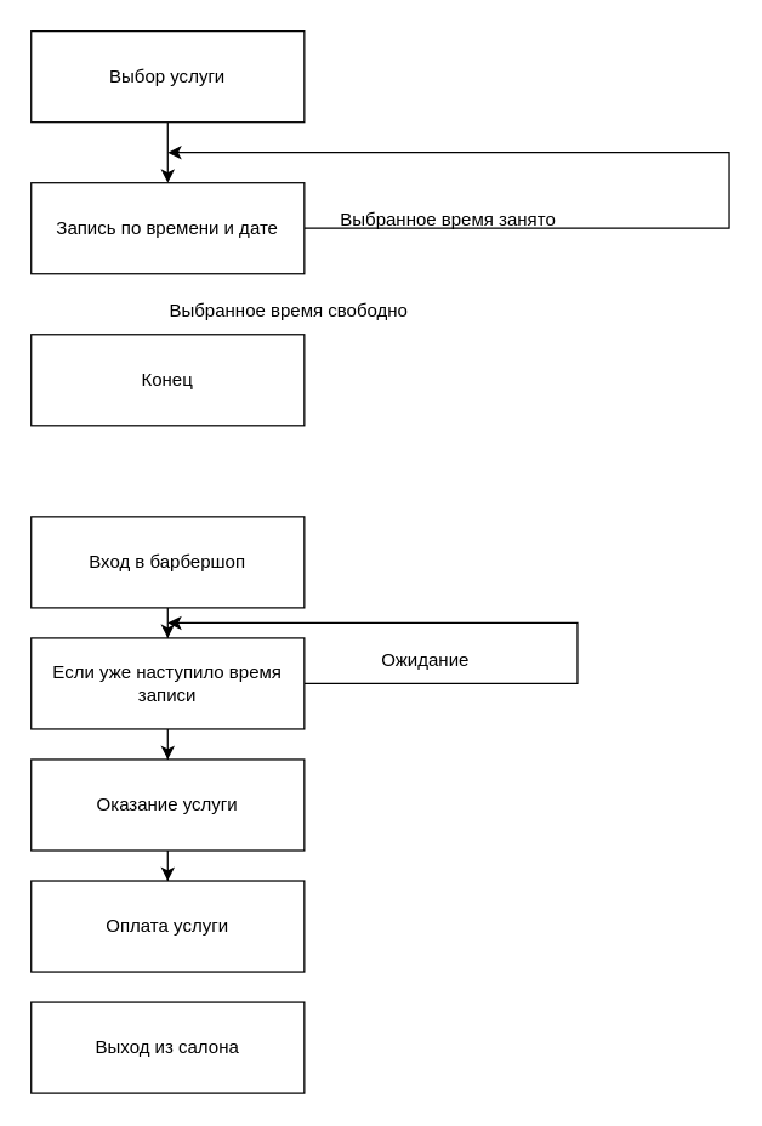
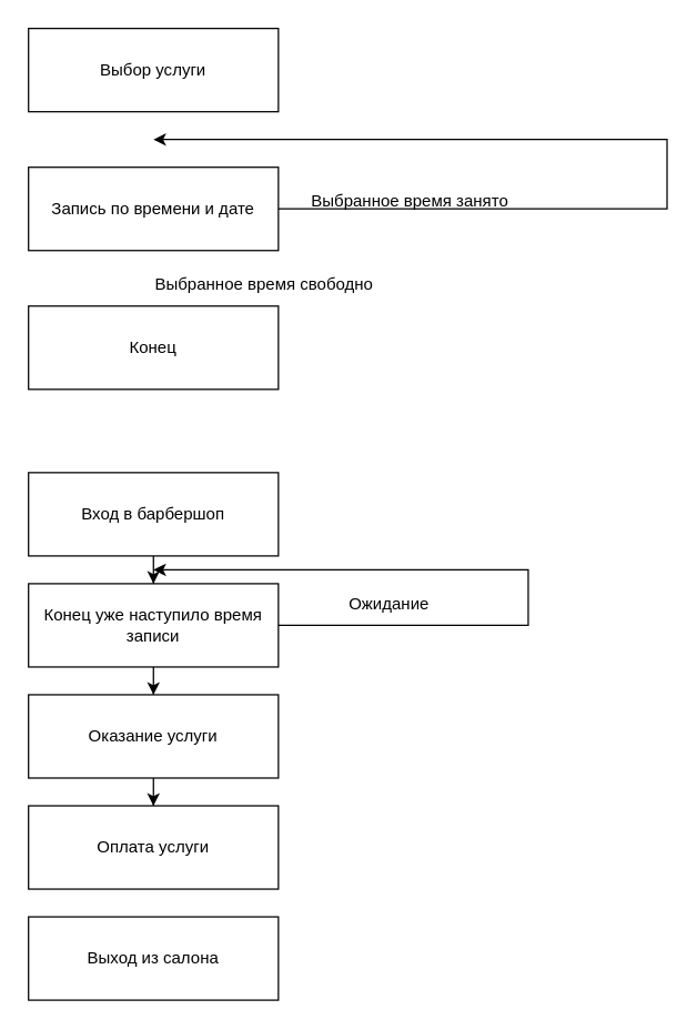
  <mxCell id="0" />
  <mxCell id="1" parent="0" />
- <mxCell id="2" value="" style="edgeStyle=orthogonalEdgeStyle;rounded=0;orthogonalLoop=1;jettySize=auto;html=1;" edge="1" parent="1" source="3" target="5"><mxGeometry relative="1" as="geometry" /></mxCell>
  <mxCell id="3" value="Выбор услуги" style="rounded=0;whiteSpace=wrap;html=1;" vertex="1" parent="1"><mxGeometry x="20" y="20" width="180" height="60" as="geometry" /></mxCell>
  <mxCell id="4" style="edgeStyle=orthogonalEdgeStyle;rounded=0;orthogonalLoop=1;jettySize=auto;html=1;" edge="1" parent="1" source="5"><mxGeometry relative="1" as="geometry"><mxPoint x="110" y="100" as="targetPoint" /><Array as="points"><mxPoint x="480" y="150" /><mxPoint x="480" y="100" /></Array></mxGeometry></mxCell>
  <mxCell id="5" value="Запись по времени и дате" style="rounded=0;whiteSpace=wrap;html=1;" vertex="1" parent="1"><mxGeometry x="20" y="120" width="180" height="60" as="geometry" /></mxCell>
  <mxCell id="6" value="Конец" style="rounded=0;whiteSpace=wrap;html=1;" vertex="1" parent="1"><mxGeometry x="20" y="220" width="180" height="60" as="geometry" /></mxCell>
  <mxCell id="7" value="Выбранное время свободно" style="text;html=1;align=center;verticalAlign=middle;whiteSpace=wrap;rounded=0;" vertex="1" parent="1"><mxGeometry x="110" y="190" width="160" height="30" as="geometry" /></mxCell>
  <mxCell id="8" value="Выбранное&amp;nbsp;время занято" style="text;html=1;align=center;verticalAlign=middle;whiteSpace=wrap;rounded=0;" vertex="1" parent="1"><mxGeometry x="210" y="130" width="170" height="30" as="geometry" /></mxCell>
  <mxCell id="9" style="edgeStyle=orthogonalEdgeStyle;rounded=0;orthogonalLoop=1;jettySize=auto;html=1;entryX=0.5;entryY=0;entryDx=0;entryDy=0;" edge="1" parent="1" source="10" target="13"><mxGeometry relative="1" as="geometry" /></mxCell>
  <mxCell id="10" value="Вход в барбершоп" style="rounded=0;whiteSpace=wrap;html=1;" vertex="1" parent="1"><mxGeometry x="20" y="340" width="180" height="60" as="geometry" /></mxCell>
  <mxCell id="11" value="" style="edgeStyle=orthogonalEdgeStyle;rounded=0;orthogonalLoop=1;jettySize=auto;html=1;" edge="1" parent="1" source="13" target="15"><mxGeometry relative="1" as="geometry" /></mxCell>
  <mxCell id="12" style="edgeStyle=orthogonalEdgeStyle;rounded=0;orthogonalLoop=1;jettySize=auto;html=1;" edge="1" parent="1" source="13"><mxGeometry relative="1" as="geometry"><mxPoint x="110" y="410" as="targetPoint" /><Array as="points"><mxPoint x="380" y="450" /><mxPoint x="380" y="410" /></Array></mxGeometry></mxCell>
- <mxCell id="13" value="Если уже наступило время записи" style="rounded=0;whiteSpace=wrap;html=1;" vertex="1" parent="1"><mxGeometry x="20" y="420" width="180" height="60" as="geometry" /></mxCell>
+ <mxCell id="13" value="Конец уже наступило время записи" style="rounded=0;whiteSpace=wrap;html=1;" vertex="1" parent="1"><mxGeometry x="20" y="420" width="180" height="60" as="geometry" /></mxCell>
  <mxCell id="14" value="" style="edgeStyle=orthogonalEdgeStyle;rounded=0;orthogonalLoop=1;jettySize=auto;html=1;" edge="1" parent="1" source="15" target="17"><mxGeometry relative="1" as="geometry" /></mxCell>
  <mxCell id="15" value="Оказание услуги" style="rounded=0;whiteSpace=wrap;html=1;" vertex="1" parent="1"><mxGeometry x="20" y="500" width="180" height="60" as="geometry" /></mxCell>
  <mxCell id="16" value="Ожидание" style="text;html=1;align=center;verticalAlign=middle;whiteSpace=wrap;rounded=0;" vertex="1" parent="1"><mxGeometry x="250" y="420" width="60" height="30" as="geometry" /></mxCell>
  <mxCell id="17" value="Оплата услуги" style="rounded=0;whiteSpace=wrap;html=1;" vertex="1" parent="1"><mxGeometry x="20" y="580" width="180" height="60" as="geometry" /></mxCell>
  <mxCell id="18" value="Выход из салона" style="rounded=0;whiteSpace=wrap;html=1;" vertex="1" parent="1"><mxGeometry x="20" y="660" width="180" height="60" as="geometry" /></mxCell>
